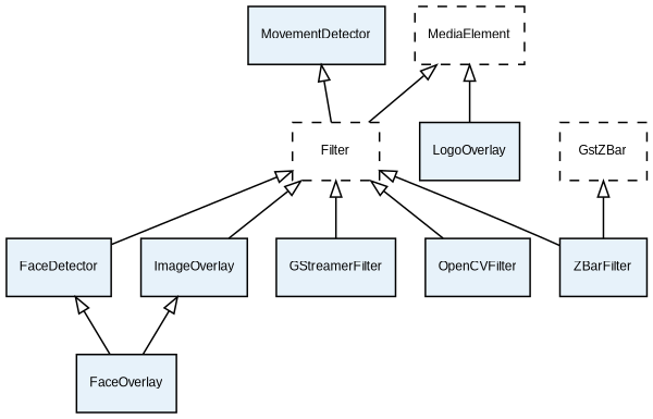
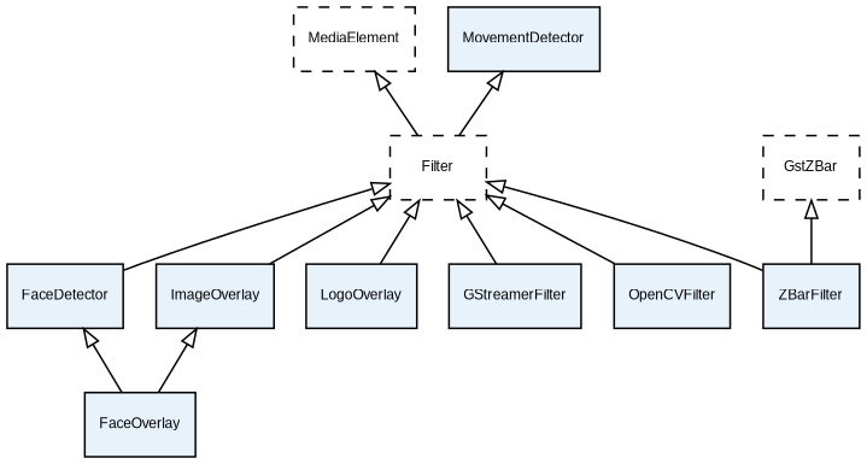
  digraph {
    fontname="Liberation Sans"
    fontsize=8
    node [fillcolor="#E7F2FA" fontname="Liberation Sans" fontsize=8 shape=rect style=filled]
    edge [arrowtail=empty dir=back fontname="Liberation Sans"]
    MediaElement [style=dashed]
    Filter [style=dashed]
    FaceDetector
    ImageOverlay
    LogoOverlay
    GStreamerFilter
    OpenCVFilter
    ZBarFilter
    FaceOverlay
    MovementDetector
    GstZBar [style=dashed]
    MediaElement -> Filter
    Filter -> FaceDetector
    Filter -> ImageOverlay
-   MediaElement -> LogoOverlay
+   Filter -> LogoOverlay
    Filter -> GStreamerFilter
    Filter -> OpenCVFilter
    Filter -> ZBarFilter
    FaceDetector -> FaceOverlay
    ImageOverlay -> FaceOverlay
    MovementDetector -> Filter
    GstZBar -> ZBarFilter
  }
